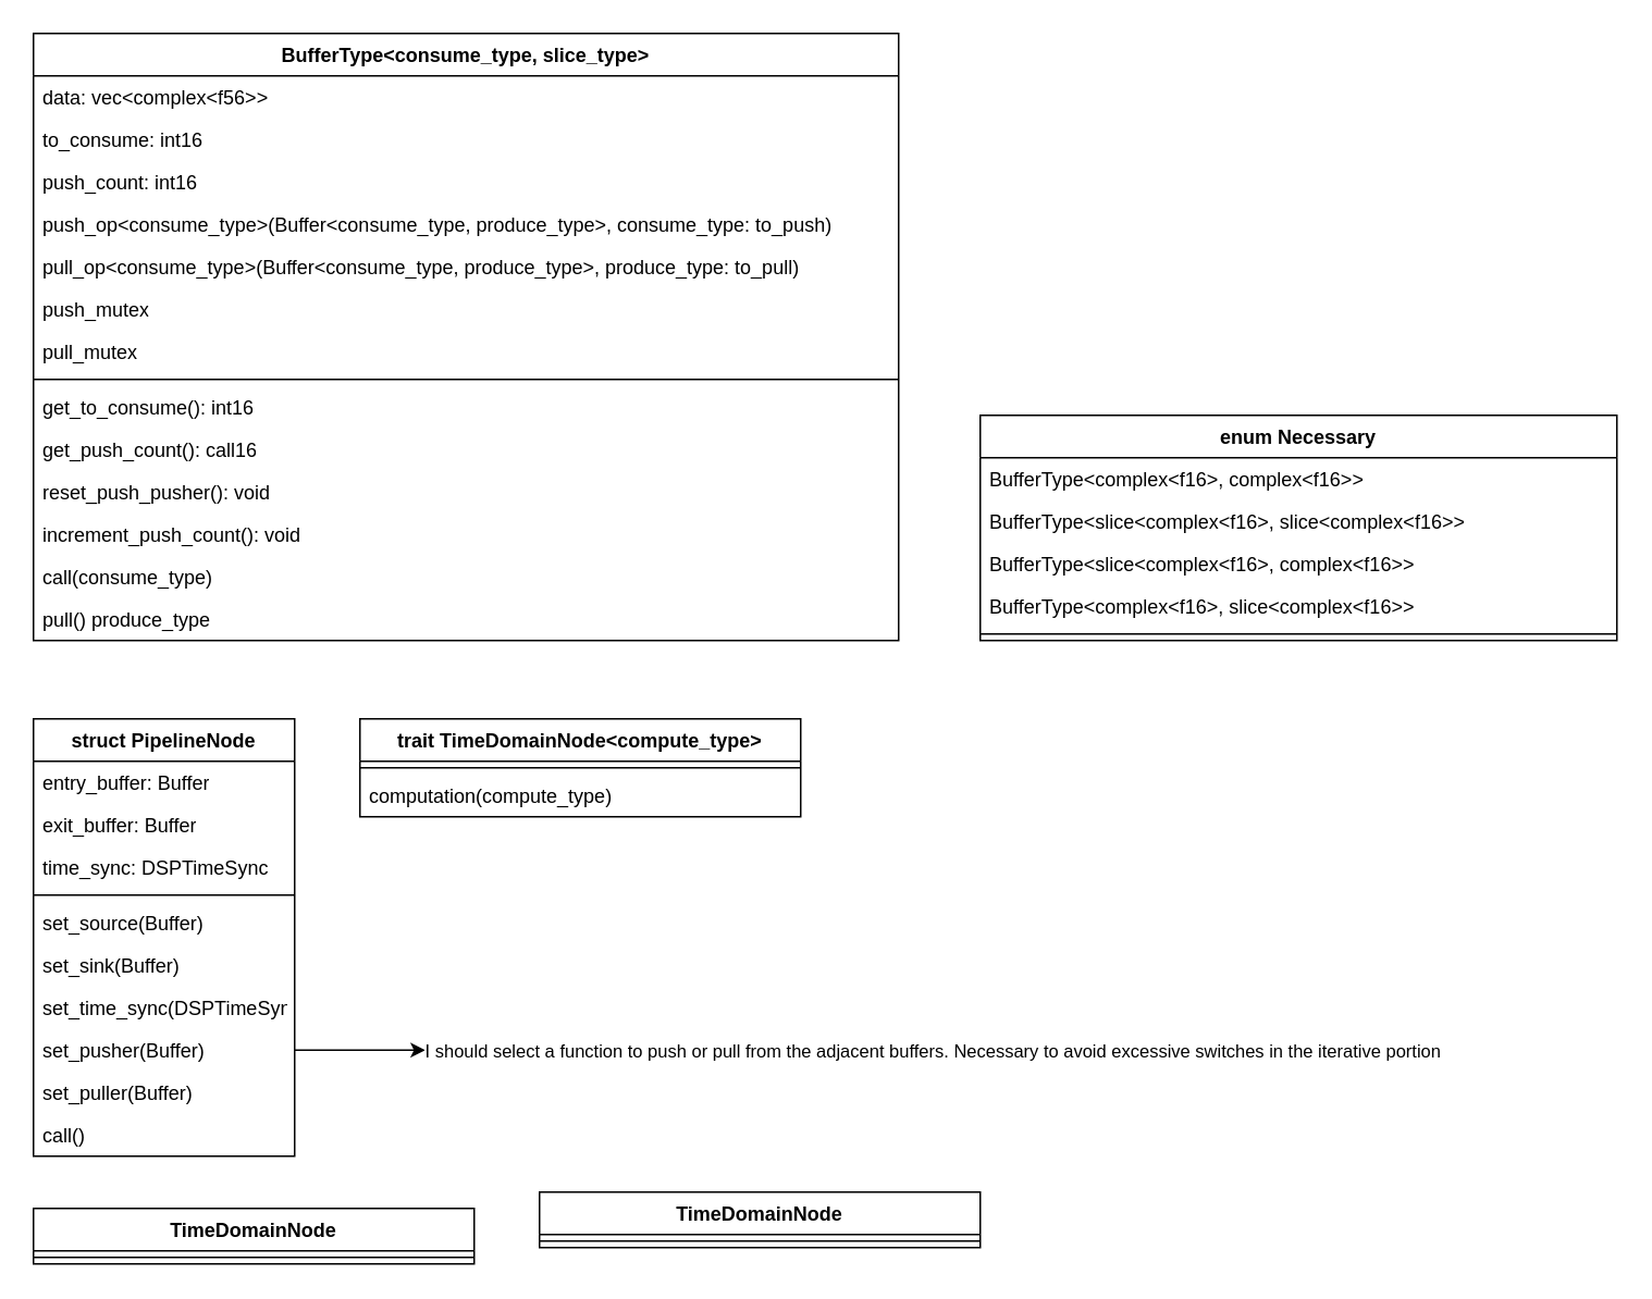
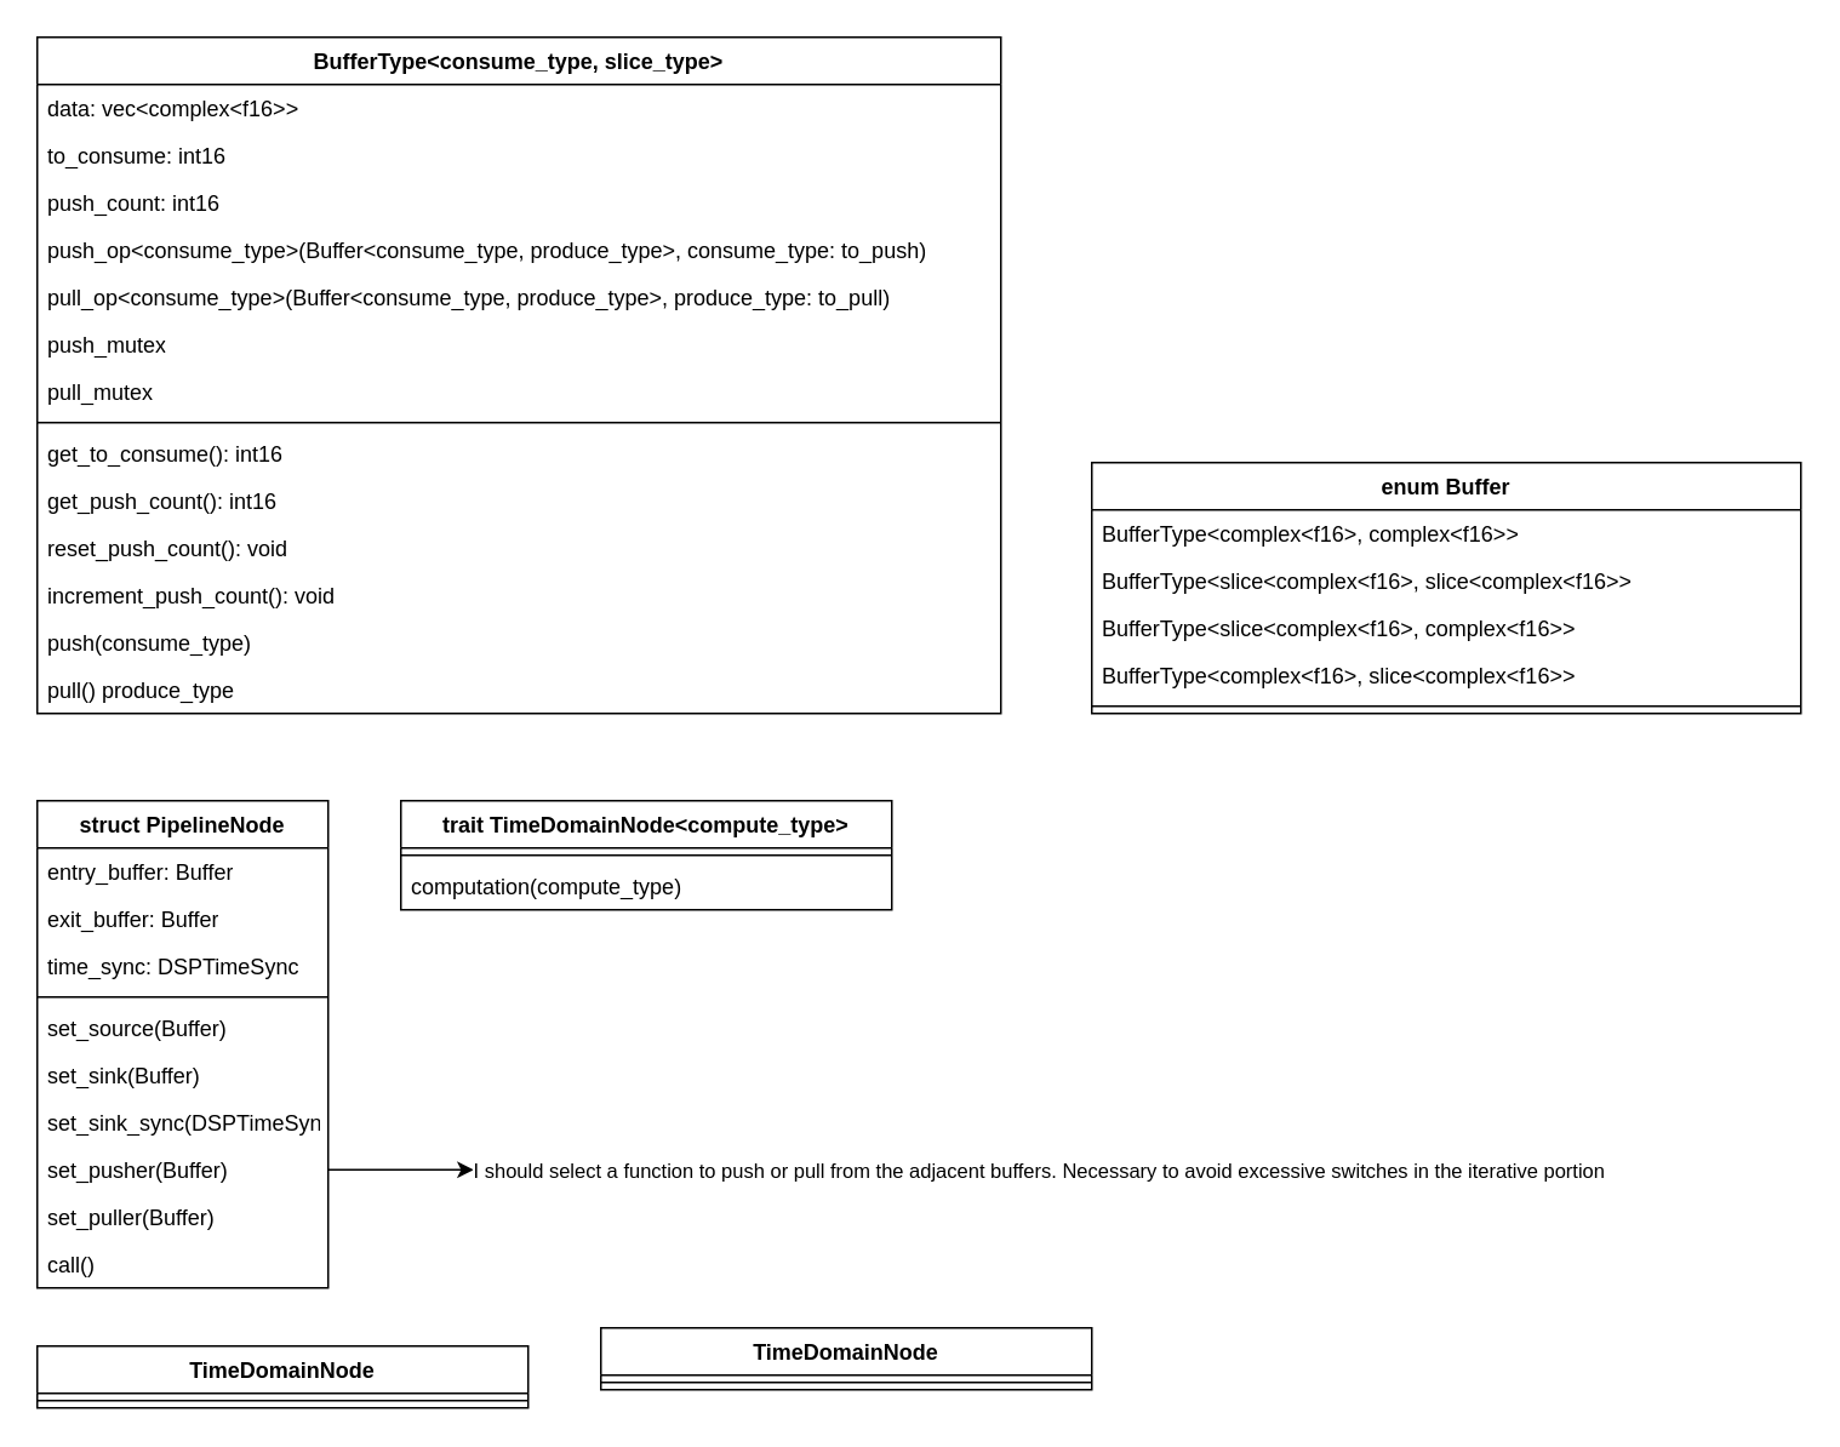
  <mxCell id="0" />
  <mxCell id="1" parent="0" />
  <mxCell id="2" value="BufferType&amp;lt;consume_type, slice_type&amp;gt;" style="swimlane;fontStyle=1;align=center;verticalAlign=top;childLayout=stackLayout;horizontal=1;startSize=26;horizontalStack=0;resizeParent=1;resizeParentMax=0;resizeLast=0;collapsible=1;marginBottom=0;whiteSpace=wrap;html=1;" vertex="1" parent="1"><mxGeometry x="20" y="20" width="530" height="372" as="geometry" /></mxCell>
- <mxCell id="3" value="data: vec&amp;lt;complex&amp;lt;f56&amp;gt;&amp;gt;" style="text;strokeColor=none;fillColor=none;align=left;verticalAlign=top;spacingLeft=4;spacingRight=4;overflow=hidden;rotatable=0;points=[[0,0.5],[1,0.5]];portConstraint=eastwest;whiteSpace=wrap;html=1;" vertex="1" parent="2"><mxGeometry y="26" width="530" height="26" as="geometry" /></mxCell>
+ <mxCell id="3" value="data: vec&amp;lt;complex&amp;lt;f16&amp;gt;&amp;gt;" style="text;strokeColor=none;fillColor=none;align=left;verticalAlign=top;spacingLeft=4;spacingRight=4;overflow=hidden;rotatable=0;points=[[0,0.5],[1,0.5]];portConstraint=eastwest;whiteSpace=wrap;html=1;" vertex="1" parent="2"><mxGeometry y="26" width="530" height="26" as="geometry" /></mxCell>
  <mxCell id="4" value="to_consume: int16" style="text;strokeColor=none;fillColor=none;align=left;verticalAlign=top;spacingLeft=4;spacingRight=4;overflow=hidden;rotatable=0;points=[[0,0.5],[1,0.5]];portConstraint=eastwest;whiteSpace=wrap;html=1;" vertex="1" parent="2"><mxGeometry y="52" width="530" height="26" as="geometry" /></mxCell>
  <mxCell id="5" value="push_count: int16" style="text;strokeColor=none;fillColor=none;align=left;verticalAlign=top;spacingLeft=4;spacingRight=4;overflow=hidden;rotatable=0;points=[[0,0.5],[1,0.5]];portConstraint=eastwest;whiteSpace=wrap;html=1;" vertex="1" parent="2"><mxGeometry y="78" width="530" height="26" as="geometry" /></mxCell>
  <mxCell id="6" value="push_op&amp;lt;consume_type&amp;gt;(Buffer&amp;lt;consume_type, produce_type&amp;gt;, consume_type: to_push)" style="text;strokeColor=none;fillColor=none;align=left;verticalAlign=top;spacingLeft=4;spacingRight=4;overflow=hidden;rotatable=0;points=[[0,0.5],[1,0.5]];portConstraint=eastwest;whiteSpace=wrap;html=1;" vertex="1" parent="2"><mxGeometry y="104" width="530" height="26" as="geometry" /></mxCell>
  <mxCell id="7" value="pull_op&amp;lt;consume_type&amp;gt;(Buffer&amp;lt;consume_type, produce_type&amp;gt;, produce_type: to_pull)" style="text;strokeColor=none;fillColor=none;align=left;verticalAlign=top;spacingLeft=4;spacingRight=4;overflow=hidden;rotatable=0;points=[[0,0.5],[1,0.5]];portConstraint=eastwest;whiteSpace=wrap;html=1;" vertex="1" parent="2"><mxGeometry y="130" width="530" height="26" as="geometry" /></mxCell>
  <mxCell id="8" value="push_mutex" style="text;strokeColor=none;fillColor=none;align=left;verticalAlign=top;spacingLeft=4;spacingRight=4;overflow=hidden;rotatable=0;points=[[0,0.5],[1,0.5]];portConstraint=eastwest;whiteSpace=wrap;html=1;" vertex="1" parent="2"><mxGeometry y="156" width="530" height="26" as="geometry" /></mxCell>
  <mxCell id="9" value="pull_mutex" style="text;strokeColor=none;fillColor=none;align=left;verticalAlign=top;spacingLeft=4;spacingRight=4;overflow=hidden;rotatable=0;points=[[0,0.5],[1,0.5]];portConstraint=eastwest;whiteSpace=wrap;html=1;" vertex="1" parent="2"><mxGeometry y="182" width="530" height="26" as="geometry" /></mxCell>
  <mxCell id="10" value="" style="line;strokeWidth=1;fillColor=none;align=left;verticalAlign=middle;spacingTop=-1;spacingLeft=3;spacingRight=3;rotatable=0;labelPosition=right;points=[];portConstraint=eastwest;strokeColor=inherit;" vertex="1" parent="2"><mxGeometry y="208" width="530" height="8" as="geometry" /></mxCell>
  <mxCell id="11" value="get_to_consume(): int16" style="text;strokeColor=none;fillColor=none;align=left;verticalAlign=top;spacingLeft=4;spacingRight=4;overflow=hidden;rotatable=0;points=[[0,0.5],[1,0.5]];portConstraint=eastwest;whiteSpace=wrap;html=1;" vertex="1" parent="2"><mxGeometry y="216" width="530" height="26" as="geometry" /></mxCell>
- <mxCell id="12" value="get_push_count(): call16" style="text;strokeColor=none;fillColor=none;align=left;verticalAlign=top;spacingLeft=4;spacingRight=4;overflow=hidden;rotatable=0;points=[[0,0.5],[1,0.5]];portConstraint=eastwest;whiteSpace=wrap;html=1;" vertex="1" parent="2"><mxGeometry y="242" width="530" height="26" as="geometry" /></mxCell>
- <mxCell id="13" value="reset_push_pusher(): void&lt;div&gt;&lt;br&gt;&lt;/div&gt;" style="text;strokeColor=none;fillColor=none;align=left;verticalAlign=top;spacingLeft=4;spacingRight=4;overflow=hidden;rotatable=0;points=[[0,0.5],[1,0.5]];portConstraint=eastwest;whiteSpace=wrap;html=1;" vertex="1" parent="2"><mxGeometry y="268" width="530" height="26" as="geometry" /></mxCell>
+ <mxCell id="12" value="get_push_count(): int16" style="text;strokeColor=none;fillColor=none;align=left;verticalAlign=top;spacingLeft=4;spacingRight=4;overflow=hidden;rotatable=0;points=[[0,0.5],[1,0.5]];portConstraint=eastwest;whiteSpace=wrap;html=1;" vertex="1" parent="2"><mxGeometry y="242" width="530" height="26" as="geometry" /></mxCell>
+ <mxCell id="13" value="reset_push_count(): void&lt;div&gt;&lt;br&gt;&lt;/div&gt;" style="text;strokeColor=none;fillColor=none;align=left;verticalAlign=top;spacingLeft=4;spacingRight=4;overflow=hidden;rotatable=0;points=[[0,0.5],[1,0.5]];portConstraint=eastwest;whiteSpace=wrap;html=1;" vertex="1" parent="2"><mxGeometry y="268" width="530" height="26" as="geometry" /></mxCell>
  <mxCell id="14" value="increment_push_count(): void" style="text;strokeColor=none;fillColor=none;align=left;verticalAlign=top;spacingLeft=4;spacingRight=4;overflow=hidden;rotatable=0;points=[[0,0.5],[1,0.5]];portConstraint=eastwest;whiteSpace=wrap;html=1;" vertex="1" parent="2"><mxGeometry y="294" width="530" height="26" as="geometry" /></mxCell>
- <mxCell id="15" value="call(consume_type)" style="text;strokeColor=none;fillColor=none;align=left;verticalAlign=top;spacingLeft=4;spacingRight=4;overflow=hidden;rotatable=0;points=[[0,0.5],[1,0.5]];portConstraint=eastwest;whiteSpace=wrap;html=1;" vertex="1" parent="2"><mxGeometry y="320" width="530" height="26" as="geometry" /></mxCell>
+ <mxCell id="15" value="push(consume_type)" style="text;strokeColor=none;fillColor=none;align=left;verticalAlign=top;spacingLeft=4;spacingRight=4;overflow=hidden;rotatable=0;points=[[0,0.5],[1,0.5]];portConstraint=eastwest;whiteSpace=wrap;html=1;" vertex="1" parent="2"><mxGeometry y="320" width="530" height="26" as="geometry" /></mxCell>
  <mxCell id="16" value="pull() produce_type" style="text;strokeColor=none;fillColor=none;align=left;verticalAlign=top;spacingLeft=4;spacingRight=4;overflow=hidden;rotatable=0;points=[[0,0.5],[1,0.5]];portConstraint=eastwest;whiteSpace=wrap;html=1;" vertex="1" parent="2"><mxGeometry y="346" width="530" height="26" as="geometry" /></mxCell>
- <mxCell id="17" value="enum Necessary" style="swimlane;fontStyle=1;align=center;verticalAlign=top;childLayout=stackLayout;horizontal=1;startSize=26;horizontalStack=0;resizeParent=1;resizeParentMax=0;resizeLast=0;collapsible=1;marginBottom=0;whiteSpace=wrap;html=1;" vertex="1" parent="1"><mxGeometry x="600" y="254" width="390" height="138" as="geometry" /></mxCell>
+ <mxCell id="17" value="enum Buffer" style="swimlane;fontStyle=1;align=center;verticalAlign=top;childLayout=stackLayout;horizontal=1;startSize=26;horizontalStack=0;resizeParent=1;resizeParentMax=0;resizeLast=0;collapsible=1;marginBottom=0;whiteSpace=wrap;html=1;" vertex="1" parent="1"><mxGeometry x="600" y="254" width="390" height="138" as="geometry" /></mxCell>
  <mxCell id="18" value="BufferType&amp;lt;complex&amp;lt;f16&amp;gt;, complex&amp;lt;f16&amp;gt;&amp;gt;" style="text;strokeColor=none;fillColor=none;align=left;verticalAlign=top;spacingLeft=4;spacingRight=4;overflow=hidden;rotatable=0;points=[[0,0.5],[1,0.5]];portConstraint=eastwest;whiteSpace=wrap;html=1;" vertex="1" parent="17"><mxGeometry y="26" width="390" height="26" as="geometry" /></mxCell>
  <mxCell id="19" value="BufferType&amp;lt;slice&amp;lt;complex&amp;lt;f16&amp;gt;, slice&amp;lt;complex&amp;lt;f16&amp;gt;&amp;gt;" style="text;strokeColor=none;fillColor=none;align=left;verticalAlign=top;spacingLeft=4;spacingRight=4;overflow=hidden;rotatable=0;points=[[0,0.5],[1,0.5]];portConstraint=eastwest;whiteSpace=wrap;html=1;" vertex="1" parent="17"><mxGeometry y="52" width="390" height="26" as="geometry" /></mxCell>
  <mxCell id="20" value="BufferType&amp;lt;slice&amp;lt;complex&amp;lt;f16&amp;gt;, complex&amp;lt;f16&amp;gt;&amp;gt;" style="text;strokeColor=none;fillColor=none;align=left;verticalAlign=top;spacingLeft=4;spacingRight=4;overflow=hidden;rotatable=0;points=[[0,0.5],[1,0.5]];portConstraint=eastwest;whiteSpace=wrap;html=1;" vertex="1" parent="17"><mxGeometry y="78" width="390" height="26" as="geometry" /></mxCell>
  <mxCell id="21" value="BufferType&amp;lt;complex&amp;lt;f16&amp;gt;, slice&amp;lt;complex&amp;lt;f16&amp;gt;&amp;gt;" style="text;strokeColor=none;fillColor=none;align=left;verticalAlign=top;spacingLeft=4;spacingRight=4;overflow=hidden;rotatable=0;points=[[0,0.5],[1,0.5]];portConstraint=eastwest;whiteSpace=wrap;html=1;" vertex="1" parent="17"><mxGeometry y="104" width="390" height="26" as="geometry" /></mxCell>
  <mxCell id="22" value="" style="line;strokeWidth=1;fillColor=none;align=left;verticalAlign=middle;spacingTop=-1;spacingLeft=3;spacingRight=3;rotatable=0;labelPosition=right;points=[];portConstraint=eastwest;strokeColor=inherit;" vertex="1" parent="17"><mxGeometry y="130" width="390" height="8" as="geometry" /></mxCell>
  <mxCell id="23" value="struct PipelineNode" style="swimlane;fontStyle=1;align=center;verticalAlign=top;childLayout=stackLayout;horizontal=1;startSize=26;horizontalStack=0;resizeParent=1;resizeParentMax=0;resizeLast=0;collapsible=1;marginBottom=0;whiteSpace=wrap;html=1;" vertex="1" parent="1"><mxGeometry x="20" y="440" width="160" height="268" as="geometry" /></mxCell>
  <mxCell id="24" value="entry_buffer: Buffer" style="text;strokeColor=none;fillColor=none;align=left;verticalAlign=top;spacingLeft=4;spacingRight=4;overflow=hidden;rotatable=0;points=[[0,0.5],[1,0.5]];portConstraint=eastwest;whiteSpace=wrap;html=1;" vertex="1" parent="23"><mxGeometry y="26" width="160" height="26" as="geometry" /></mxCell>
  <mxCell id="25" value="exit_buffer: Buffer" style="text;strokeColor=none;fillColor=none;align=left;verticalAlign=top;spacingLeft=4;spacingRight=4;overflow=hidden;rotatable=0;points=[[0,0.5],[1,0.5]];portConstraint=eastwest;whiteSpace=wrap;html=1;" vertex="1" parent="23"><mxGeometry y="52" width="160" height="26" as="geometry" /></mxCell>
  <mxCell id="26" value="time_sync: DSPTimeSync" style="text;strokeColor=none;fillColor=none;align=left;verticalAlign=top;spacingLeft=4;spacingRight=4;overflow=hidden;rotatable=0;points=[[0,0.5],[1,0.5]];portConstraint=eastwest;whiteSpace=wrap;html=1;" vertex="1" parent="23"><mxGeometry y="78" width="160" height="26" as="geometry" /></mxCell>
  <mxCell id="27" value="" style="line;strokeWidth=1;fillColor=none;align=left;verticalAlign=middle;spacingTop=-1;spacingLeft=3;spacingRight=3;rotatable=0;labelPosition=right;points=[];portConstraint=eastwest;strokeColor=inherit;" vertex="1" parent="23"><mxGeometry y="104" width="160" height="8" as="geometry" /></mxCell>
  <mxCell id="28" value="set_source(Buffer)" style="text;strokeColor=none;fillColor=none;align=left;verticalAlign=top;spacingLeft=4;spacingRight=4;overflow=hidden;rotatable=0;points=[[0,0.5],[1,0.5]];portConstraint=eastwest;whiteSpace=wrap;html=1;" vertex="1" parent="23"><mxGeometry y="112" width="160" height="26" as="geometry" /></mxCell>
  <mxCell id="29" value="set_sink(Buffer)" style="text;strokeColor=none;fillColor=none;align=left;verticalAlign=top;spacingLeft=4;spacingRight=4;overflow=hidden;rotatable=0;points=[[0,0.5],[1,0.5]];portConstraint=eastwest;whiteSpace=wrap;html=1;" vertex="1" parent="23"><mxGeometry y="138" width="160" height="26" as="geometry" /></mxCell>
- <mxCell id="30" value="set_time_sync(DSPTimeSync)" style="text;strokeColor=none;fillColor=none;align=left;verticalAlign=top;spacingLeft=4;spacingRight=4;overflow=hidden;rotatable=0;points=[[0,0.5],[1,0.5]];portConstraint=eastwest;whiteSpace=wrap;html=1;" vertex="1" parent="23"><mxGeometry y="164" width="160" height="26" as="geometry" /></mxCell>
+ <mxCell id="30" value="set_sink_sync(DSPTimeSync)" style="text;strokeColor=none;fillColor=none;align=left;verticalAlign=top;spacingLeft=4;spacingRight=4;overflow=hidden;rotatable=0;points=[[0,0.5],[1,0.5]];portConstraint=eastwest;whiteSpace=wrap;html=1;" vertex="1" parent="23"><mxGeometry y="164" width="160" height="26" as="geometry" /></mxCell>
  <mxCell id="31" style="edgeStyle=orthogonalEdgeStyle;rounded=0;orthogonalLoop=1;jettySize=auto;html=1;exitX=1;exitY=0.5;exitDx=0;exitDy=0;" edge="1" parent="23" source="33"><mxGeometry relative="1" as="geometry"><mxPoint x="240" y="203" as="targetPoint" /></mxGeometry></mxCell>
  <mxCell id="32" value="&lt;div&gt;I should select a function to push or pull from the adjacent buffers. Necessary to avoid excessive switches in the iterative portion&lt;br&gt;&lt;/div&gt;" style="edgeLabel;html=1;align=center;verticalAlign=middle;resizable=0;points=[];" vertex="1" connectable="0" parent="31"><mxGeometry x="0.255" y="2" relative="1" as="geometry"><mxPoint x="340" y="2" as="offset" /></mxGeometry></mxCell>
  <mxCell id="33" value="set_pusher(Buffer)" style="text;strokeColor=none;fillColor=none;align=left;verticalAlign=top;spacingLeft=4;spacingRight=4;overflow=hidden;rotatable=0;points=[[0,0.5],[1,0.5]];portConstraint=eastwest;whiteSpace=wrap;html=1;" vertex="1" parent="23"><mxGeometry y="190" width="160" height="26" as="geometry" /></mxCell>
  <mxCell id="34" value="set_puller(Buffer)" style="text;strokeColor=none;fillColor=none;align=left;verticalAlign=top;spacingLeft=4;spacingRight=4;overflow=hidden;rotatable=0;points=[[0,0.5],[1,0.5]];portConstraint=eastwest;whiteSpace=wrap;html=1;" vertex="1" parent="23"><mxGeometry y="216" width="160" height="26" as="geometry" /></mxCell>
  <mxCell id="35" value="call()" style="text;strokeColor=none;fillColor=none;align=left;verticalAlign=top;spacingLeft=4;spacingRight=4;overflow=hidden;rotatable=0;points=[[0,0.5],[1,0.5]];portConstraint=eastwest;whiteSpace=wrap;html=1;" vertex="1" parent="23"><mxGeometry y="242" width="160" height="26" as="geometry" /></mxCell>
  <mxCell id="36" value="trait TimeDomainNode&amp;lt;compute_type&amp;gt;" style="swimlane;fontStyle=1;align=center;verticalAlign=top;childLayout=stackLayout;horizontal=1;startSize=26;horizontalStack=0;resizeParent=1;resizeParentMax=0;resizeLast=0;collapsible=1;marginBottom=0;whiteSpace=wrap;html=1;" vertex="1" parent="1"><mxGeometry x="220" y="440" width="270" height="60" as="geometry" /></mxCell>
  <mxCell id="37" value="" style="line;strokeWidth=1;fillColor=none;align=left;verticalAlign=middle;spacingTop=-1;spacingLeft=3;spacingRight=3;rotatable=0;labelPosition=right;points=[];portConstraint=eastwest;strokeColor=inherit;" vertex="1" parent="36"><mxGeometry y="26" width="270" height="8" as="geometry" /></mxCell>
  <mxCell id="38" value="computation(compute_type)" style="text;strokeColor=none;fillColor=none;align=left;verticalAlign=top;spacingLeft=4;spacingRight=4;overflow=hidden;rotatable=0;points=[[0,0.5],[1,0.5]];portConstraint=eastwest;whiteSpace=wrap;html=1;" vertex="1" parent="36"><mxGeometry y="34" width="270" height="26" as="geometry" /></mxCell>
  <mxCell id="39" value="TimeDomainNode" style="swimlane;fontStyle=1;align=center;verticalAlign=top;childLayout=stackLayout;horizontal=1;startSize=26;horizontalStack=0;resizeParent=1;resizeParentMax=0;resizeLast=0;collapsible=1;marginBottom=0;whiteSpace=wrap;html=1;" vertex="1" parent="1"><mxGeometry x="20" y="740" width="270" height="34" as="geometry" /></mxCell>
  <mxCell id="40" value="" style="line;strokeWidth=1;fillColor=none;align=left;verticalAlign=middle;spacingTop=-1;spacingLeft=3;spacingRight=3;rotatable=0;labelPosition=right;points=[];portConstraint=eastwest;strokeColor=inherit;" vertex="1" parent="39"><mxGeometry y="26" width="270" height="8" as="geometry" /></mxCell>
  <mxCell id="41" value="TimeDomainNode" style="swimlane;fontStyle=1;align=center;verticalAlign=top;childLayout=stackLayout;horizontal=1;startSize=26;horizontalStack=0;resizeParent=1;resizeParentMax=0;resizeLast=0;collapsible=1;marginBottom=0;whiteSpace=wrap;html=1;" vertex="1" parent="1"><mxGeometry x="330" y="730" width="270" height="34" as="geometry" /></mxCell>
  <mxCell id="42" value="" style="line;strokeWidth=1;fillColor=none;align=left;verticalAlign=middle;spacingTop=-1;spacingLeft=3;spacingRight=3;rotatable=0;labelPosition=right;points=[];portConstraint=eastwest;strokeColor=inherit;" vertex="1" parent="41"><mxGeometry y="26" width="270" height="8" as="geometry" /></mxCell>
